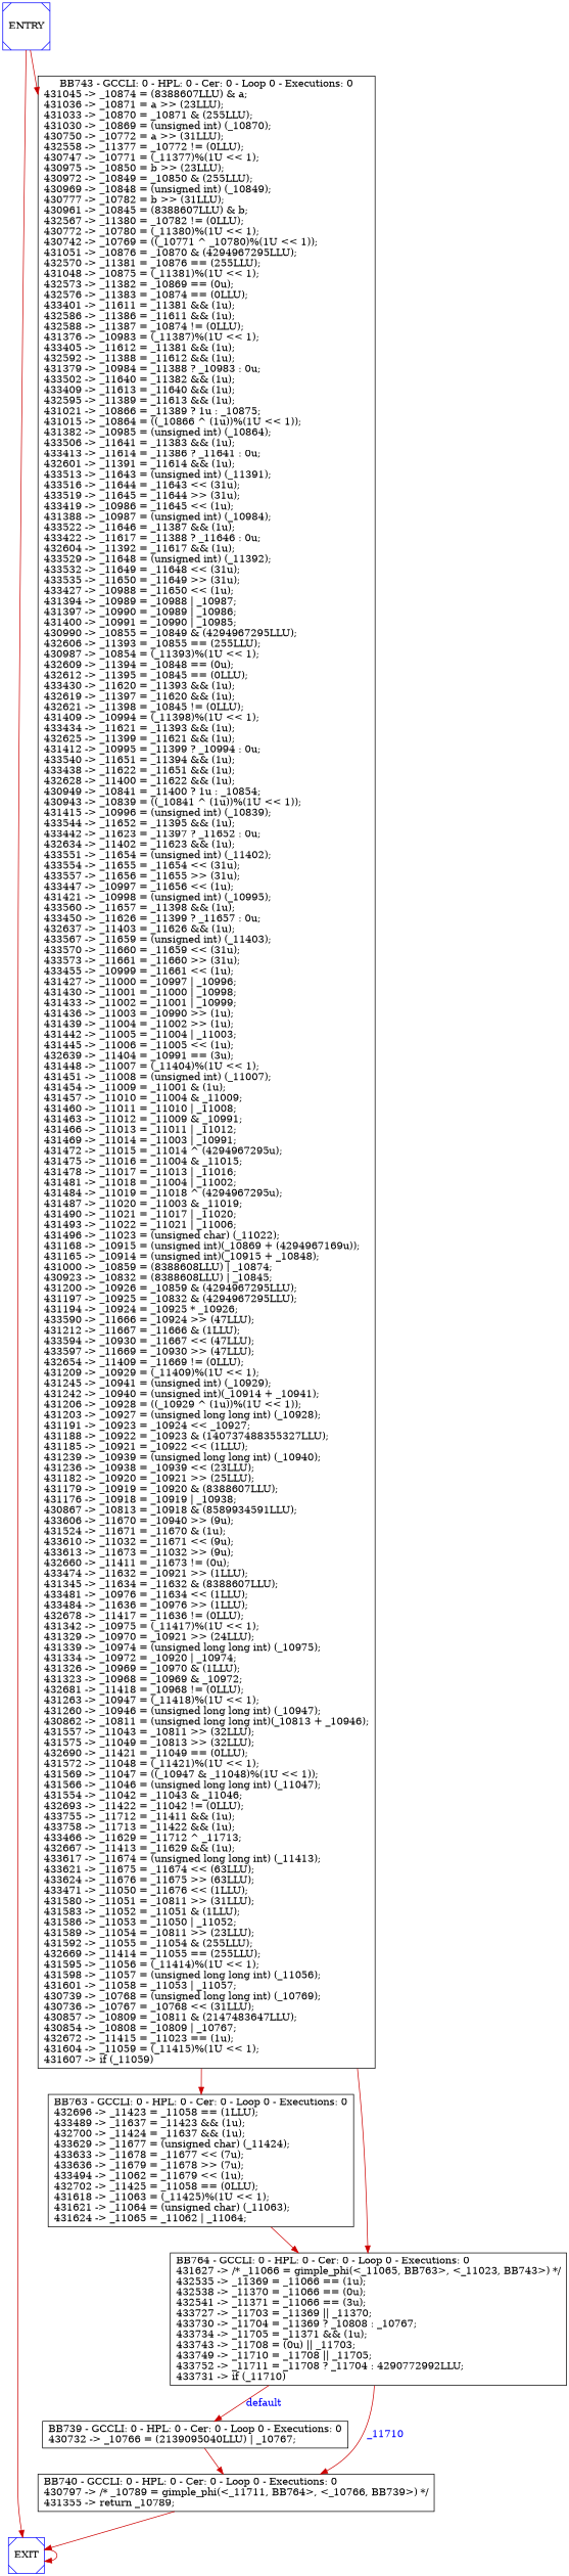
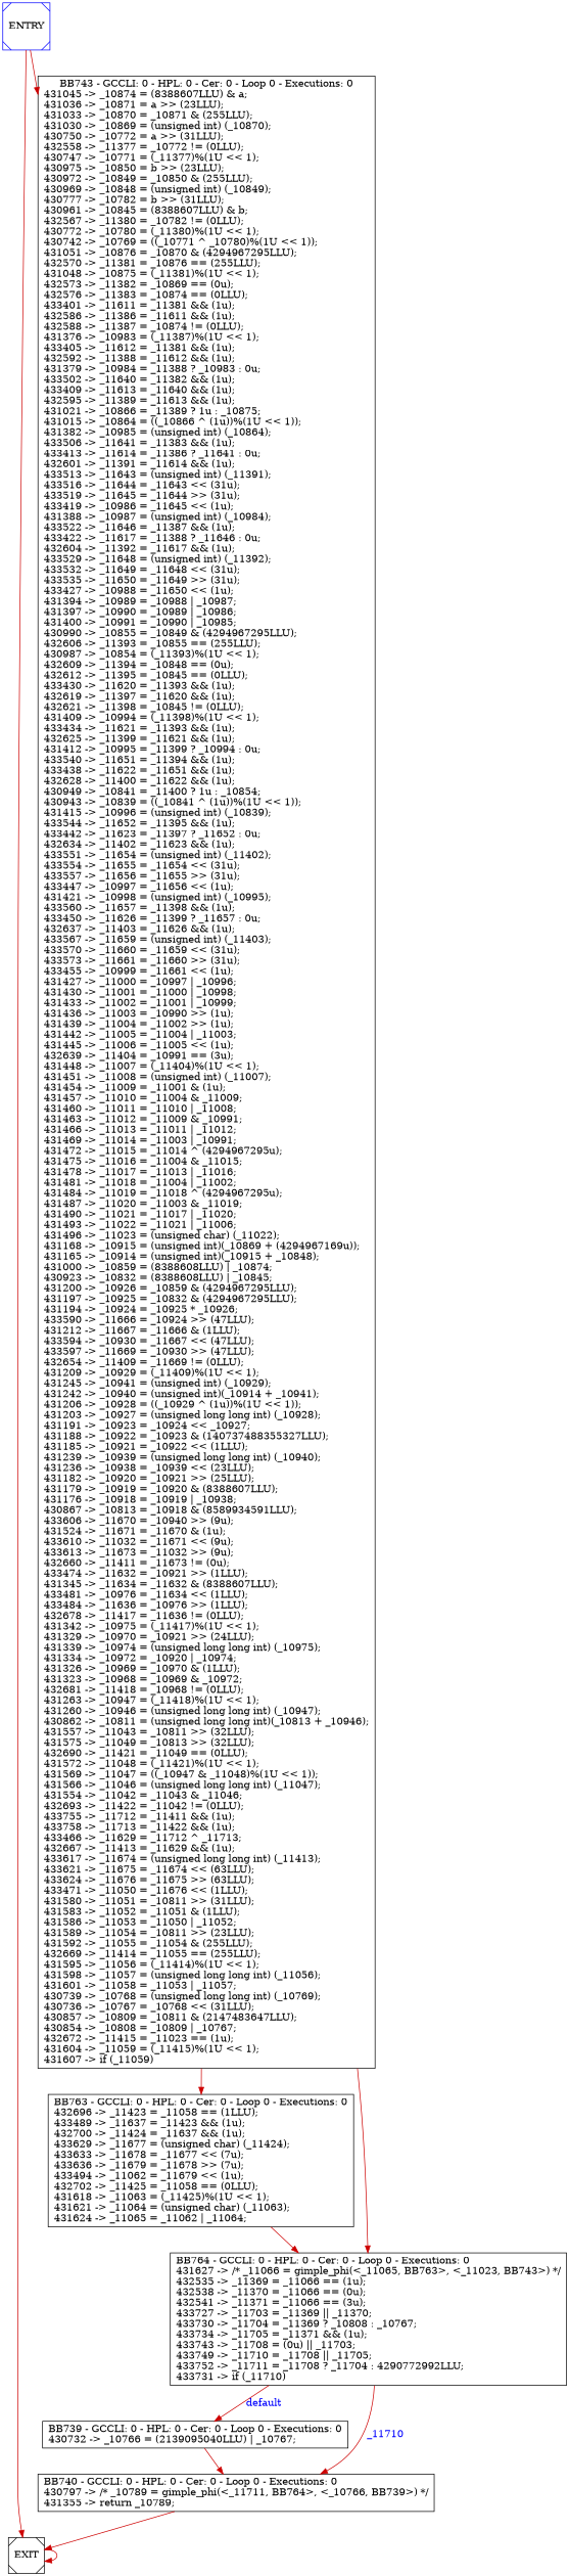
  digraph {
    node [shape=box]
    edge [color=red3 fontcolor=blue]
    n1 [color=blue label=ENTRY shape=Msquare]
-   n2 [color=blue label=EXIT shape=Msquare]
+   n2 [color=black label=EXIT shape=Msquare]
    n3 [label="BB743 - GCCLI: 0 - HPL: 0 - Cer: 0 - Loop 0 - Executions: 0\n431045 -> _10874 = (8388607LLU) & a;\l431036 -> _10871 = a >> (23LLU);\l431033 -> _10870 = _10871 & (255LLU);\l431030 -> _10869 = (unsigned int) (_10870);\l430750 -> _10772 = a >> (31LLU);\l432558 -> _11377 = _10772 != (0LLU);\l430747 -> _10771 = (_11377)%(1U << 1);\l430975 -> _10850 = b >> (23LLU);\l430972 -> _10849 = _10850 & (255LLU);\l430969 -> _10848 = (unsigned int) (_10849);\l430777 -> _10782 = b >> (31LLU);\l430961 -> _10845 = (8388607LLU) & b;\l432567 -> _11380 = _10782 != (0LLU);\l430772 -> _10780 = (_11380)%(1U << 1);\l430742 -> _10769 = ((_10771 ^ _10780)%(1U << 1));\l431051 -> _10876 = _10870 & (4294967295LLU);\l432570 -> _11381 = _10876 == (255LLU);\l431048 -> _10875 = (_11381)%(1U << 1);\l432573 -> _11382 = _10869 == (0u);\l432576 -> _11383 = _10874 == (0LLU);\l433401 -> _11611 = _11381 && (1u);\l432586 -> _11386 = _11611 && (1u);\l432588 -> _11387 = _10874 != (0LLU);\l431376 -> _10983 = (_11387)%(1U << 1);\l433405 -> _11612 = _11381 && (1u);\l432592 -> _11388 = _11612 && (1u);\l431379 -> _10984 = _11388 ? _10983 : 0u;\l433502 -> _11640 = _11382 && (1u);\l433409 -> _11613 = _11640 && (1u);\l432595 -> _11389 = _11613 && (1u);\l431021 -> _10866 = _11389 ? 1u : _10875;\l431015 -> _10864 = ((_10866 ^ (1u))%(1U << 1));\l431382 -> _10985 = (unsigned int) (_10864);\l433506 -> _11641 = _11383 && (1u);\l433413 -> _11614 = _11386 ? _11641 : 0u;\l432601 -> _11391 = _11614 && (1u);\l433513 -> _11643 = (unsigned int) (_11391);\l433516 -> _11644 = _11643 << (31u);\l433519 -> _11645 = _11644 >> (31u);\l433419 -> _10986 = _11645 << (1u);\l431388 -> _10987 = (unsigned int) (_10984);\l433522 -> _11646 = _11387 && (1u);\l433422 -> _11617 = _11388 ? _11646 : 0u;\l432604 -> _11392 = _11617 && (1u);\l433529 -> _11648 = (unsigned int) (_11392);\l433532 -> _11649 = _11648 << (31u);\l433535 -> _11650 = _11649 >> (31u);\l433427 -> _10988 = _11650 << (1u);\l431394 -> _10989 = _10988 | _10987;\l431397 -> _10990 = _10989 | _10986;\l431400 -> _10991 = _10990 | _10985;\l430990 -> _10855 = _10849 & (4294967295LLU);\l432606 -> _11393 = _10855 == (255LLU);\l430987 -> _10854 = (_11393)%(1U << 1);\l432609 -> _11394 = _10848 == (0u);\l432612 -> _11395 = _10845 == (0LLU);\l433430 -> _11620 = _11393 && (1u);\l432619 -> _11397 = _11620 && (1u);\l432621 -> _11398 = _10845 != (0LLU);\l431409 -> _10994 = (_11398)%(1U << 1);\l433434 -> _11621 = _11393 && (1u);\l432625 -> _11399 = _11621 && (1u);\l431412 -> _10995 = _11399 ? _10994 : 0u;\l433540 -> _11651 = _11394 && (1u);\l433438 -> _11622 = _11651 && (1u);\l432628 -> _11400 = _11622 && (1u);\l430949 -> _10841 = _11400 ? 1u : _10854;\l430943 -> _10839 = ((_10841 ^ (1u))%(1U << 1));\l431415 -> _10996 = (unsigned int) (_10839);\l433544 -> _11652 = _11395 && (1u);\l433442 -> _11623 = _11397 ? _11652 : 0u;\l432634 -> _11402 = _11623 && (1u);\l433551 -> _11654 = (unsigned int) (_11402);\l433554 -> _11655 = _11654 << (31u);\l433557 -> _11656 = _11655 >> (31u);\l433447 -> _10997 = _11656 << (1u);\l431421 -> _10998 = (unsigned int) (_10995);\l433560 -> _11657 = _11398 && (1u);\l433450 -> _11626 = _11399 ? _11657 : 0u;\l432637 -> _11403 = _11626 && (1u);\l433567 -> _11659 = (unsigned int) (_11403);\l433570 -> _11660 = _11659 << (31u);\l433573 -> _11661 = _11660 >> (31u);\l433455 -> _10999 = _11661 << (1u);\l431427 -> _11000 = _10997 | _10996;\l431430 -> _11001 = _11000 | _10998;\l431433 -> _11002 = _11001 | _10999;\l431436 -> _11003 = _10990 >> (1u);\l431439 -> _11004 = _11002 >> (1u);\l431442 -> _11005 = _11004 | _11003;\l431445 -> _11006 = _11005 << (1u);\l432639 -> _11404 = _10991 == (3u);\l431448 -> _11007 = (_11404)%(1U << 1);\l431451 -> _11008 = (unsigned int) (_11007);\l431454 -> _11009 = _11001 & (1u);\l431457 -> _11010 = _11004 & _11009;\l431460 -> _11011 = _11010 | _11008;\l431463 -> _11012 = _11009 & _10991;\l431466 -> _11013 = _11011 | _11012;\l431469 -> _11014 = _11003 | _10991;\l431472 -> _11015 = _11014 ^ (4294967295u);\l431475 -> _11016 = _11004 & _11015;\l431478 -> _11017 = _11013 | _11016;\l431481 -> _11018 = _11004 | _11002;\l431484 -> _11019 = _11018 ^ (4294967295u);\l431487 -> _11020 = _11003 & _11019;\l431490 -> _11021 = _11017 | _11020;\l431493 -> _11022 = _11021 | _11006;\l431496 -> _11023 = (unsigned char) (_11022);\l431168 -> _10915 = (unsigned int)(_10869 + (4294967169u));\l431165 -> _10914 = (unsigned int)(_10915 + _10848);\l431000 -> _10859 = (8388608LLU) | _10874;\l430923 -> _10832 = (8388608LLU) | _10845;\l431200 -> _10926 = _10859 & (4294967295LLU);\l431197 -> _10925 = _10832 & (4294967295LLU);\l431194 -> _10924 = _10925 * _10926;\l433590 -> _11666 = _10924 >> (47LLU);\l431212 -> _11667 = _11666 & (1LLU);\l433594 -> _10930 = _11667 << (47LLU);\l433597 -> _11669 = _10930 >> (47LLU);\l432654 -> _11409 = _11669 != (0LLU);\l431209 -> _10929 = (_11409)%(1U << 1);\l431245 -> _10941 = (unsigned int) (_10929);\l431242 -> _10940 = (unsigned int)(_10914 + _10941);\l431206 -> _10928 = ((_10929 ^ (1u))%(1U << 1));\l431203 -> _10927 = (unsigned long long int) (_10928);\l431191 -> _10923 = _10924 << _10927;\l431188 -> _10922 = _10923 & (140737488355327LLU);\l431185 -> _10921 = _10922 << (1LLU);\l431239 -> _10939 = (unsigned long long int) (_10940);\l431236 -> _10938 = _10939 << (23LLU);\l431182 -> _10920 = _10921 >> (25LLU);\l431179 -> _10919 = _10920 & (8388607LLU);\l431176 -> _10918 = _10919 | _10938;\l430867 -> _10813 = _10918 & (8589934591LLU);\l433606 -> _11670 = _10940 >> (9u);\l431524 -> _11671 = _11670 & (1u);\l433610 -> _11032 = _11671 << (9u);\l433613 -> _11673 = _11032 >> (9u);\l432660 -> _11411 = _11673 != (0u);\l433474 -> _11632 = _10921 >> (1LLU);\l431345 -> _11634 = _11632 & (8388607LLU);\l433481 -> _10976 = _11634 << (1LLU);\l433484 -> _11636 = _10976 >> (1LLU);\l432678 -> _11417 = _11636 != (0LLU);\l431342 -> _10975 = (_11417)%(1U << 1);\l431329 -> _10970 = _10921 >> (24LLU);\l431339 -> _10974 = (unsigned long long int) (_10975);\l431334 -> _10972 = _10920 | _10974;\l431326 -> _10969 = _10970 & (1LLU);\l431323 -> _10968 = _10969 & _10972;\l432681 -> _11418 = _10968 != (0LLU);\l431263 -> _10947 = (_11418)%(1U << 1);\l431260 -> _10946 = (unsigned long long int) (_10947);\l430862 -> _10811 = (unsigned long long int)(_10813 + _10946);\l431557 -> _11043 = _10811 >> (32LLU);\l431575 -> _11049 = _10813 >> (32LLU);\l432690 -> _11421 = _11049 == (0LLU);\l431572 -> _11048 = (_11421)%(1U << 1);\l431569 -> _11047 = ((_10947 & _11048)%(1U << 1));\l431566 -> _11046 = (unsigned long long int) (_11047);\l431554 -> _11042 = _11043 & _11046;\l432693 -> _11422 = _11042 != (0LLU);\l433755 -> _11712 = _11411 && (1u);\l433758 -> _11713 = _11422 && (1u);\l433466 -> _11629 = _11712 ^ _11713;\l432667 -> _11413 = _11629 && (1u);\l433617 -> _11674 = (unsigned long long int) (_11413);\l433621 -> _11675 = _11674 << (63LLU);\l433624 -> _11676 = _11675 >> (63LLU);\l433471 -> _11050 = _11676 << (1LLU);\l431580 -> _11051 = _10811 >> (31LLU);\l431583 -> _11052 = _11051 & (1LLU);\l431586 -> _11053 = _11050 | _11052;\l431589 -> _11054 = _10811 >> (23LLU);\l431592 -> _11055 = _11054 & (255LLU);\l432669 -> _11414 = _11055 == (255LLU);\l431595 -> _11056 = (_11414)%(1U << 1);\l431598 -> _11057 = (unsigned long long int) (_11056);\l431601 -> _11058 = _11053 | _11057;\l430739 -> _10768 = (unsigned long long int) (_10769);\l430736 -> _10767 = _10768 << (31LLU);\l430857 -> _10809 = _10811 & (2147483647LLU);\l430854 -> _10808 = _10809 | _10767;\l432672 -> _11415 = _11023 == (1u);\l431604 -> _11059 = (_11415)%(1U << 1);\l431607 -> if (_11059)\l"]
    n4 [label="BB739 - GCCLI: 0 - HPL: 0 - Cer: 0 - Loop 0 - Executions: 0\n430732 -> _10766 = (2139095040LLU) | _10767;\l"]
    n5 [label="BB740 - GCCLI: 0 - HPL: 0 - Cer: 0 - Loop 0 - Executions: 0\l430797 -> /* _10789 = gimple_phi(<_11711, BB764>, <_10766, BB739>) */\l431355 -> return _10789;\l"]
    n6 [label="BB763 - GCCLI: 0 - HPL: 0 - Cer: 0 - Loop 0 - Executions: 0\n432696 -> _11423 = _11058 == (1LLU);\l433489 -> _11637 = _11423 && (1u);\l432700 -> _11424 = _11637 && (1u);\l433629 -> _11677 = (unsigned char) (_11424);\l433633 -> _11678 = _11677 << (7u);\l433636 -> _11679 = _11678 >> (7u);\l433494 -> _11062 = _11679 << (1u);\l432702 -> _11425 = _11058 == (0LLU);\l431618 -> _11063 = (_11425)%(1U << 1);\l431621 -> _11064 = (unsigned char) (_11063);\l431624 -> _11065 = _11062 | _11064;\l"]
    n7 [label="BB764 - GCCLI: 0 - HPL: 0 - Cer: 0 - Loop 0 - Executions: 0\l431627 -> /* _11066 = gimple_phi(<_11065, BB763>, <_11023, BB743>) */\l432535 -> _11369 = _11066 == (1u);\l432538 -> _11370 = _11066 == (0u);\l432541 -> _11371 = _11066 == (3u);\l433727 -> _11703 = _11369 || _11370;\l433730 -> _11704 = _11369 ? _10808 : _10767;\l433734 -> _11705 = _11371 && (1u);\l433743 -> _11708 = (0u) || _11703;\l433749 -> _11710 = _11708 || _11705;\l433752 -> _11711 = _11708 ? _11704 : 4290772992LLU;\l433731 -> if (_11710)\l"]
    n1 -> n2
    n1 -> n3
    n2 -> n2
    n3 -> n6
    n3 -> n7
    n4 -> n5
    n5 -> n2
    n6 -> n7
    n7 -> n4 [label=default]
    n7 -> n5 [label=_11710]
  }
